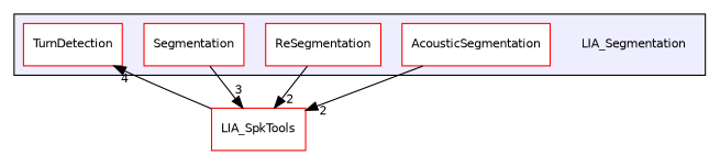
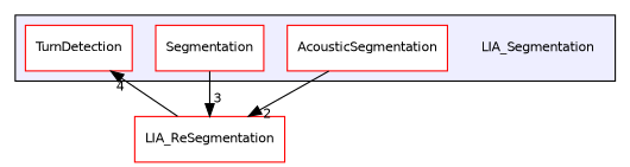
  digraph {
    compound=true
    node [fontname=Helvetica fontsize=10 shape=box color=red fillcolor=white style=filled]
    edge [headlabel=2 labeldistance=1.5 labelfontname=Helvetica labelfontsize=10]
    n1 [label=LIA_Segmentation shape=plaintext color="" fillcolor="" style=""]
    n2 [label=AcousticSegmentation]
-   n3 [label=ReSegmentation]
    n4 [label=Segmentation]
    n5 [label=TurnDetection]
-   n6 [label=LIA_SpkTools]
+   n6 [label=LIA_ReSegmentation]
    subgraph cluster_1 {
      bgcolor="#eeeeff"
      pencolor=black
      n1
      n2
-     n3
      n4
      n5
    }
    n2 -> n6
-   n3 -> n6
    n4 -> n6 [headlabel=3]
    n6 -> n5 [headlabel=4]
  }
